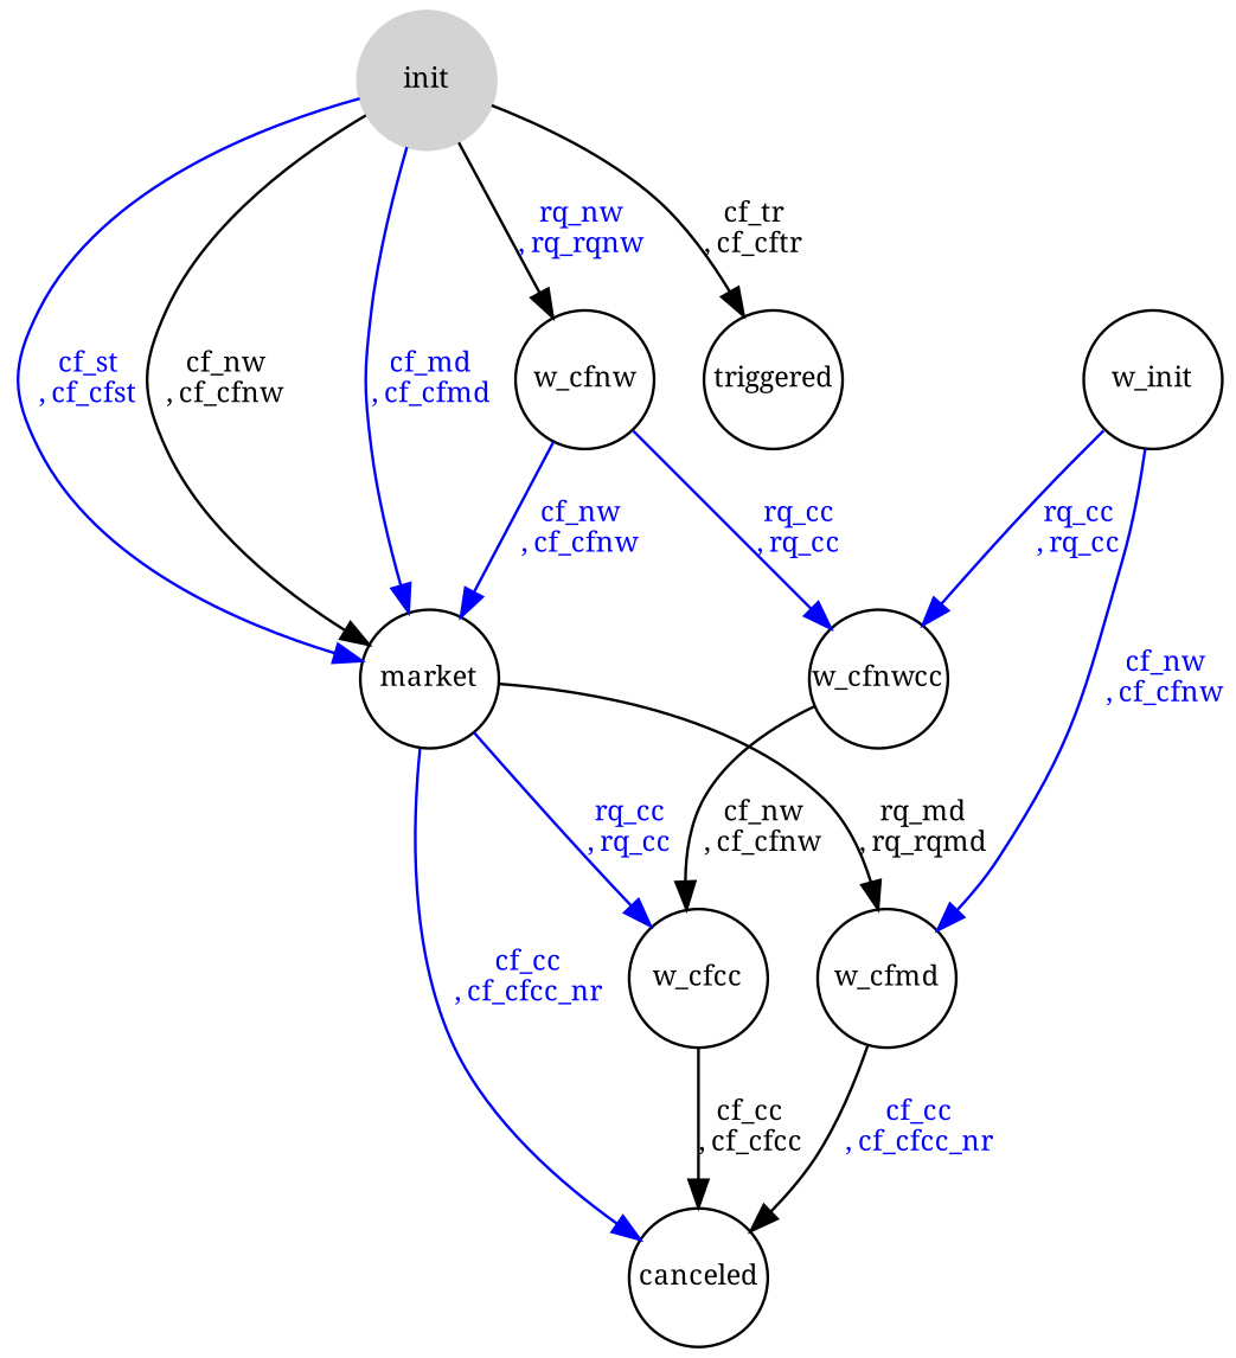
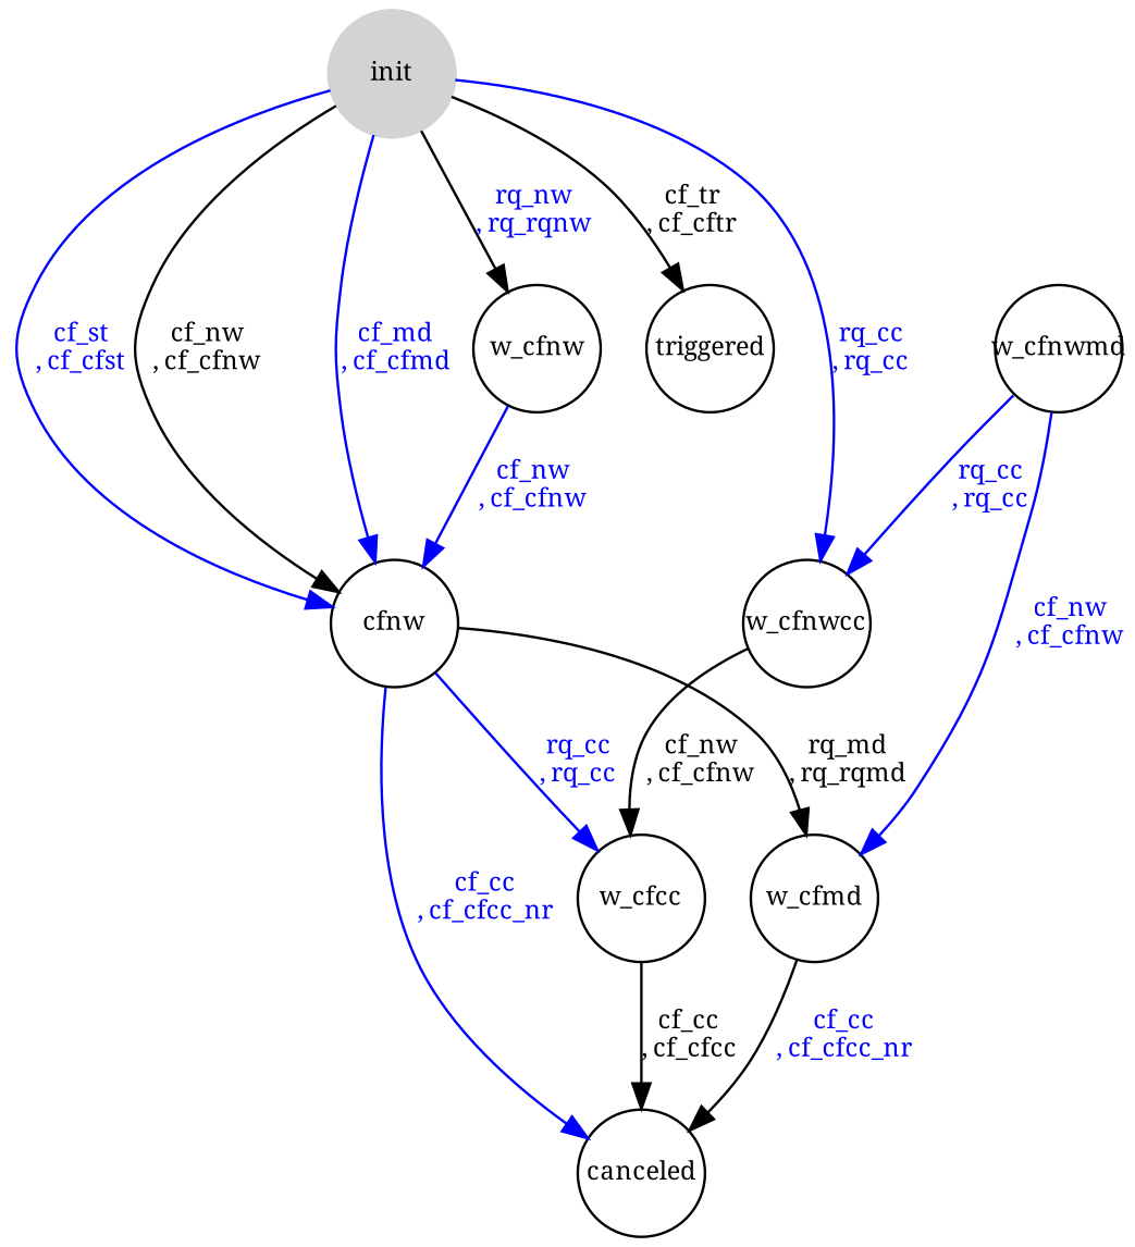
  digraph {
    fontname="Noto Serif"
    node [fixedsize=true fontname="Noto Serif" fontsize=10 shape=circle]
    edge [color=blue fixedsize=true fontcolor=blue fontname="Noto Serif" fontsize=10]
    init [color=lightgrey style=filled width=0.7]
    w_cfnw [width=0.7]
-   market [width=0.7]
+   market [width=0.7 label=cfnw]
    triggered [width=0.7]
    w_cfnwcc [width=0.7]
    w_cfmd [width=0.7]
    w_cfcc [width=0.7]
    canceled [width=0.7]
-   w_cfnwmd [width=0.7 label=w_init]
+   w_cfnwmd [width=0.7]
    init -> w_cfnw [color=black label="rq_nw\n, rq_rqnw"]
    init -> market [color=black fontcolor=black label="cf_nw\n, cf_cfnw"]
    init -> market [label="cf_md\n, cf_cfmd"]
    init -> market [label="cf_st\n, cf_cfst"]
    init -> triggered [color=black fontcolor=black label="cf_tr\n, cf_cftr"]
    w_cfnw -> market [label="cf_nw\n, cf_cfnw"]
-   w_cfnw -> w_cfnwcc [label="rq_cc\n, rq_cc"]
+   init -> w_cfnwcc [label="rq_cc\n, rq_cc"]
    market -> w_cfmd [color=black fontcolor=black label="rq_md\n, rq_rqmd"]
    market -> w_cfcc [label="rq_cc\n, rq_cc"]
    market -> canceled [label="cf_cc\n, cf_cfcc_nr"]
    w_cfnwcc -> w_cfcc [color=black fontcolor=black label="cf_nw\n, cf_cfnw"]
    w_cfmd -> canceled [color=black label="cf_cc\n, cf_cfcc_nr"]
    w_cfcc -> canceled [color=black fontcolor=black label="cf_cc\n, cf_cfcc"]
    w_cfnwmd -> w_cfnwcc [label="rq_cc\n, rq_cc"]
    w_cfnwmd -> w_cfmd [label="cf_nw\n, cf_cfnw"]
  }
